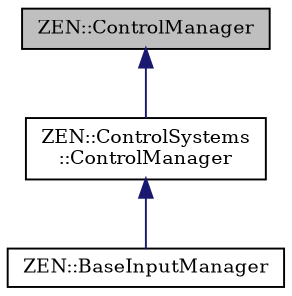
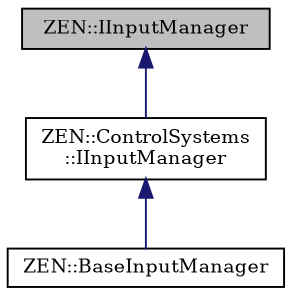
  digraph {
    fontname="DejaVu Serif"
    node [color=black fillcolor=white fontname="DejaVu Serif" fontsize=10 shape=record style=filled]
    edge [color=midnightblue dir=back fontname="DejaVu Serif" fontsize=10 labelfontname=Helvetica labelfontsize=10 style=solid]
-   n1 [fillcolor=grey75 fontcolor=black height=0.2 label="ZEN::ControlManager" width=0.4]
-   n2 [height=0.2 label="ZEN::ControlSystems\l::ControlManager" width=0.4]
+   n1 [fillcolor=grey75 fontcolor=black height=0.2 label="ZEN::IInputManager" width=0.4]
+   n2 [height=0.2 label="ZEN::ControlSystems\l::IInputManager" width=0.4]
    n3 [height=0.2 label="ZEN::BaseInputManager" width=0.4]
    n1 -> n2
    n2 -> n3
  }
